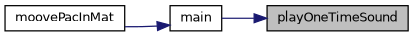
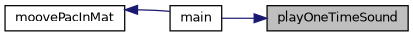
  digraph {
    rankdir=RL
    node [color=black fillcolor=white fontname=Helvetica fontsize=10 shape=record style=filled]
    edge [color=midnightblue dir=back fontname=Helvetica fontsize=10 labelfontname=Helvetica labelfontsize=10 style=solid]
    n1 [fillcolor=grey75 fontcolor=black height=0.2 label=playOneTimeSound width=0.4]
    n2 [height=0.2 label=main width=0.4]
    n3 [height=0.2 label=moovePacInMat width=0.4]
    n1 -> n2
-   n2 -> n3
+   n3 -> n2
  }
